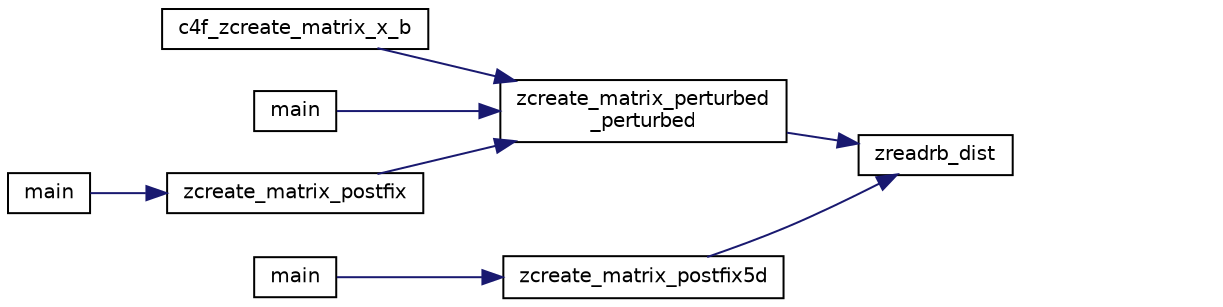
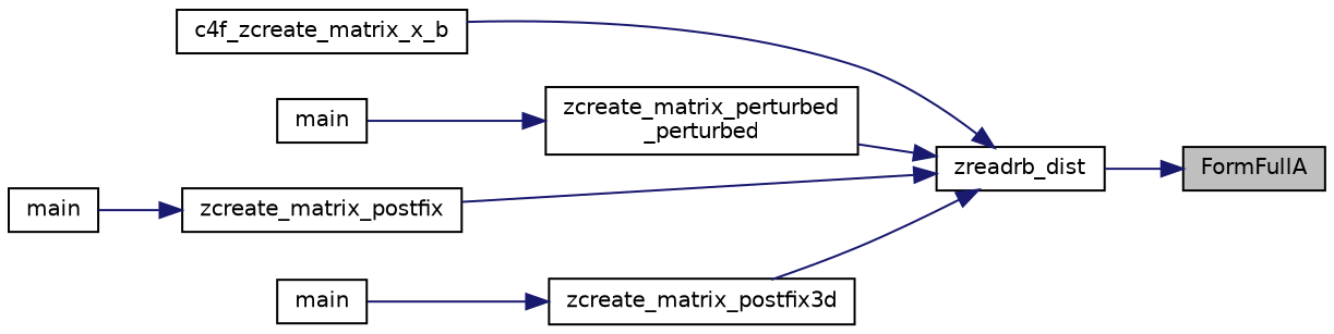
  digraph {
    rankdir=RL
    node [color=black fillcolor=white fontname=Helvetica fontsize=10 shape=record style=filled]
    edge [color=midnightblue dir=back fontname=Helvetica fontsize=10 labelfontname=Helvetica labelfontsize=10 style=solid]
+   n1 [fillcolor=grey75 fontcolor=black height=0.2 label=FormFullA width=0.4]
    n2 [height=0.2 label=zreadrb_dist width=0.4]
    n3 [height=0.2 label=c4f_zcreate_matrix_x_b width=0.4]
    n4 [height=0.2 label="zcreate_matrix_perturbed\l_perturbed" width=0.4]
    n5 [height=0.2 label=zcreate_matrix_postfix width=0.4]
-   n6 [height=0.2 label=zcreate_matrix_postfix5d width=0.4]
+   n6 [height=0.2 label=zcreate_matrix_postfix3d width=0.4]
    n7 [height=0.2 label=main width=0.4]
    n8 [height=0.2 label=main width=0.4]
    n9 [height=0.2 label=main width=0.4]
-   n4 -> n3
+   n1 -> n2
+   n2 -> n3
    n2 -> n4
-   n4 -> n5
+   n2 -> n5
    n2 -> n6
    n4 -> n7
    n5 -> n8
    n6 -> n9
  }
